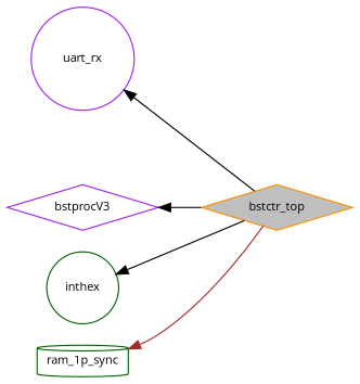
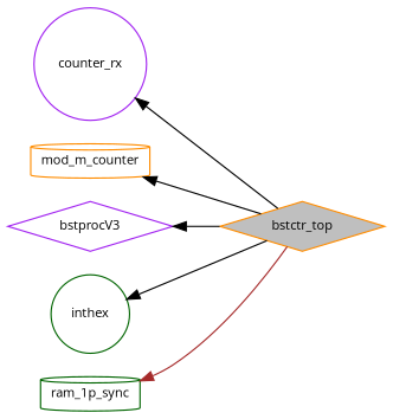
  digraph {
    fontname="Open Sans"
    rankdir=LR
    node [color=darkorange fillcolor=white fontname="Open Sans" fontsize=10 shape=diamond style=filled]
    edge [color=black dir=back fontname="Open Sans" fontsize=10 labelfontname=Helvetica labelfontsize=10 style=solid]
    n1 [fillcolor=grey75 fontcolor=black height=0.2 label=bstctr_top width=0.4]
-   n2 [color=purple height=0.2 label=uart_rx shape=circle width=0.4]
+   n2 [color=purple height=0.2 label=counter_rx shape=circle width=0.4]
+   n3 [height=0.2 label=mod_m_counter shape=cylinder width=0.4]
    n4 [color=purple height=0.2 label=bstprocV3 width=0.4]
    n5 [color=darkgreen height=0.2 label=inthex shape=circle width=0.4]
    n6 [color=darkgreen height=0.2 label=ram_1p_sync shape=cylinder width=0.4]
    n2 -> n1
+   n3 -> n1
    n4 -> n1
    n5 -> n1
    n6 -> n1 [color=brown]
  }
